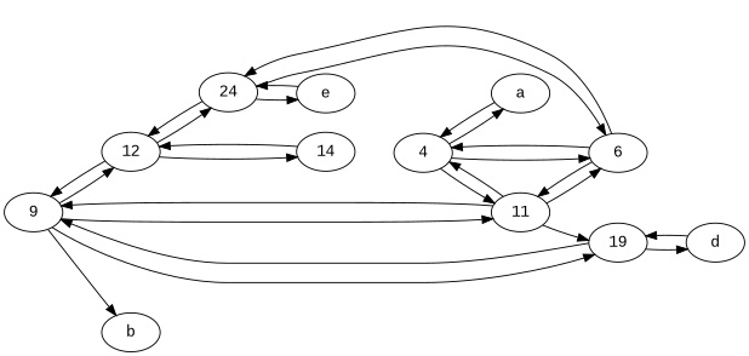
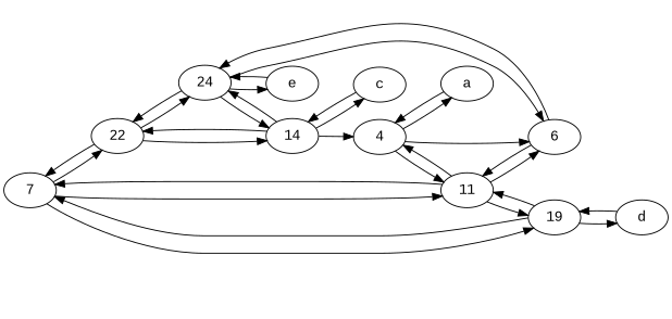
  digraph {
    fontname="Liberation Mono"
    rankdir=LR
    node [fontname="Liberation Mono"]
    edge [fontname="Liberation Mono"]
-   9
-   22 [label=12]
+   9 [label=7]
+   22
    11
    19
-   b
    14
    24
    4
    6
    d
+   c
    e
    a
    9 -> 22
    9 -> 11
    9 -> 19
-   9 -> b
    22 -> 9
    22 -> 14
    22 -> 24
    11 -> 9
    11 -> 19
    11 -> 4
    11 -> 6
    19 -> 9
+   19 -> 11
    19 -> d
    14 -> 22
+   14 -> 24
+   14 -> c
    24 -> 22
+   24 -> 14
    24 -> 6
    24 -> e
    4 -> 11
    4 -> 6
    4 -> a
    6 -> 11
    6 -> 24
-   6 -> 4
+   14 -> 4
    d -> 19
+   c -> 14
    e -> 24
    a -> 4
  }
